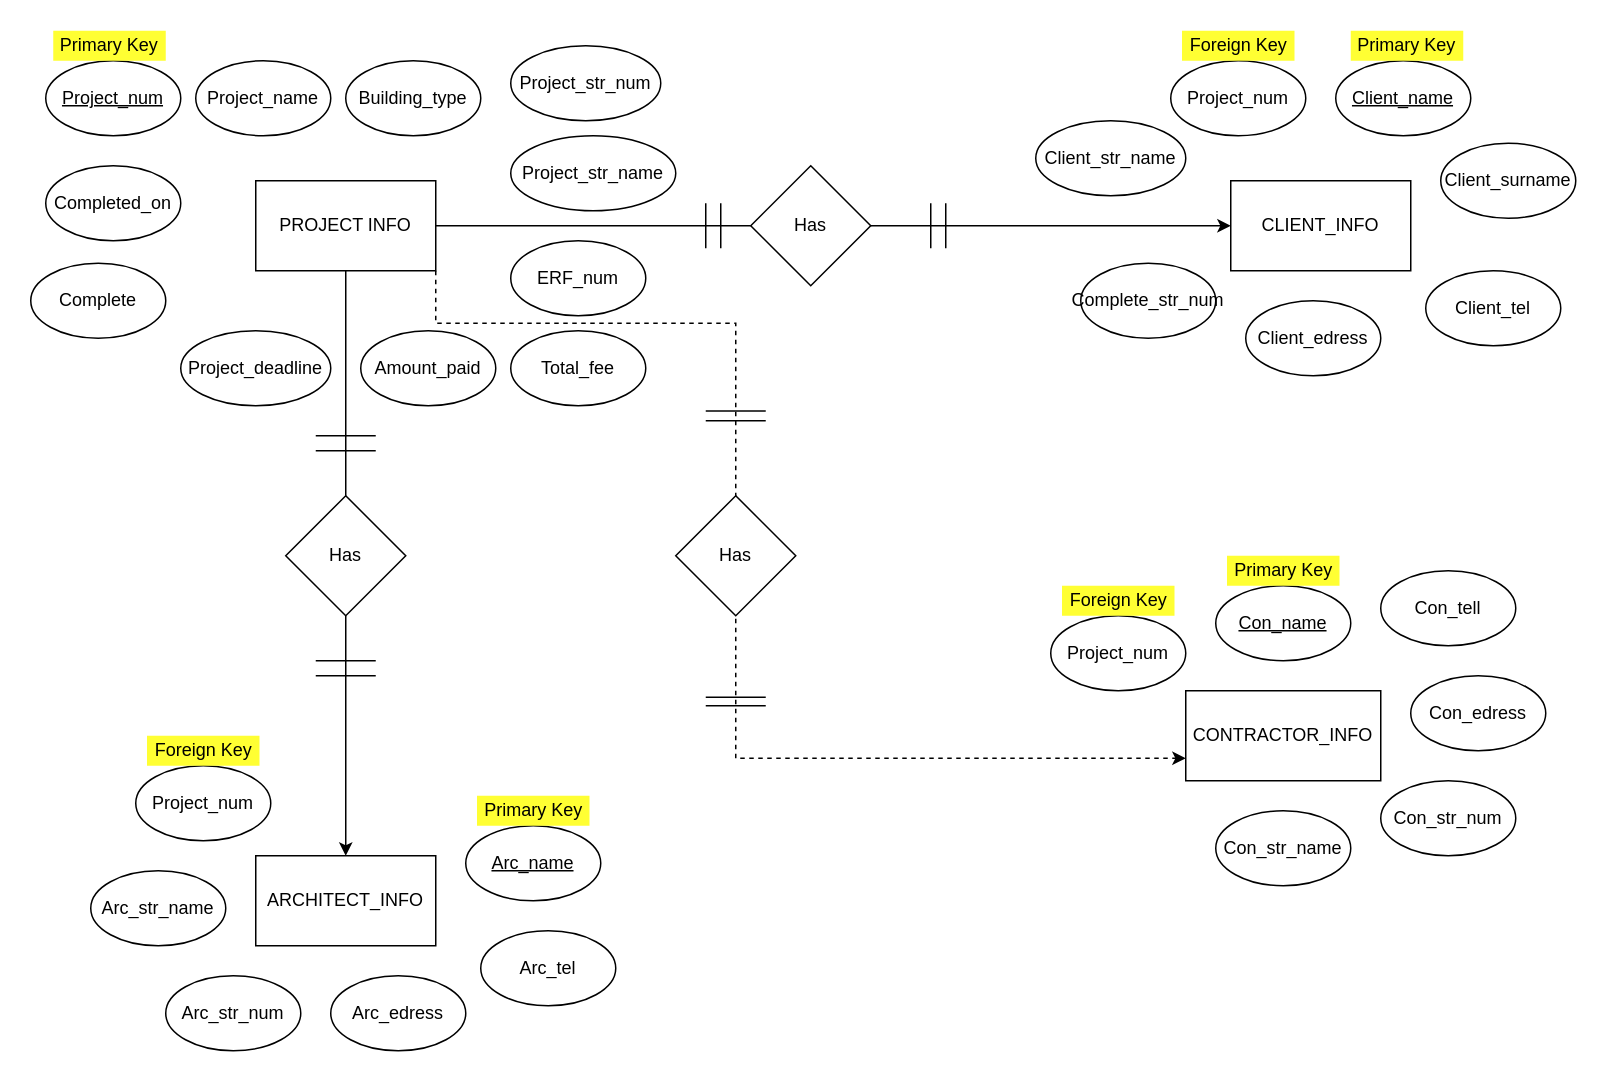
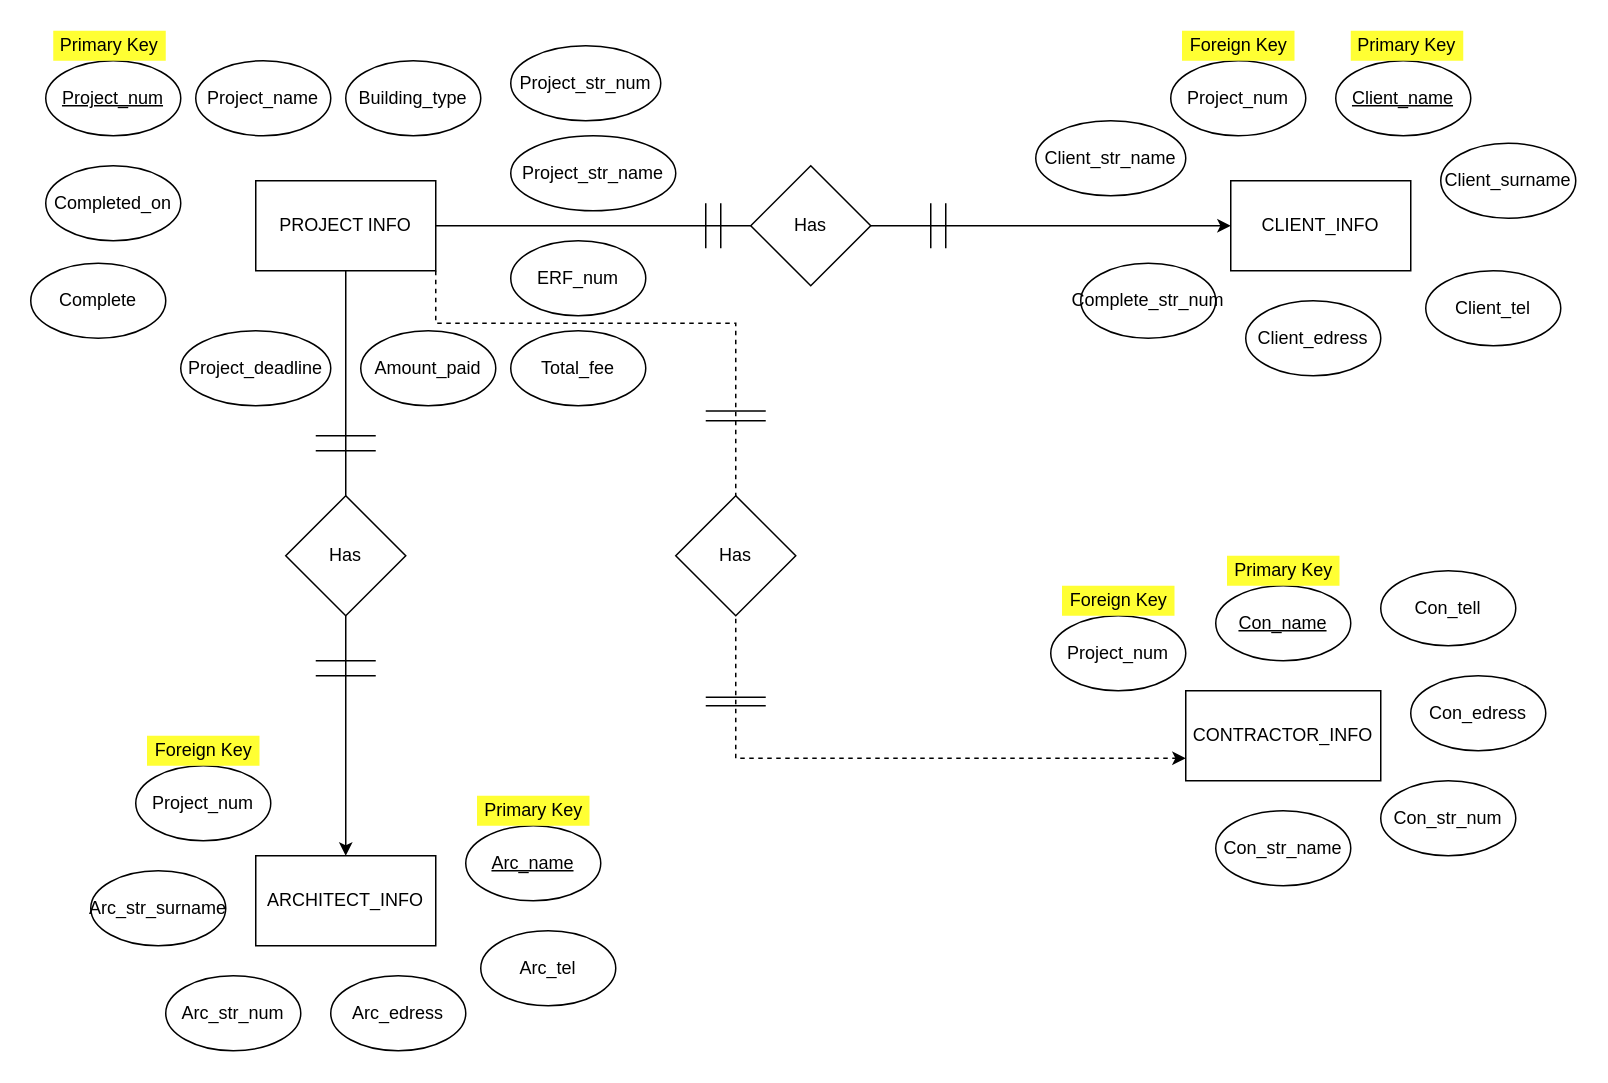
  <mxCell id="0" />
  <mxCell id="1" parent="0" />
  <mxCell id="2" style="edgeStyle=orthogonalEdgeStyle;rounded=0;orthogonalLoop=1;jettySize=auto;html=1;exitX=0.5;exitY=1;exitDx=0;exitDy=0;entryX=0.5;entryY=0;entryDx=0;entryDy=0;" parent="1" source="39" target="17" edge="1"><mxGeometry relative="1" as="geometry"><mxPoint x="229.706" y="480" as="targetPoint" /></mxGeometry></mxCell>
  <mxCell id="3" style="edgeStyle=orthogonalEdgeStyle;rounded=0;orthogonalLoop=1;jettySize=auto;html=1;exitX=1;exitY=1;exitDx=0;exitDy=0;entryX=0;entryY=0.75;entryDx=0;entryDy=0;dashed=1;" parent="1" source="5" target="23" edge="1"><mxGeometry relative="1" as="geometry"><mxPoint x="490" y="500" as="targetPoint" /><Array as="points"><mxPoint x="290" y="215" /><mxPoint x="490" y="215" /><mxPoint x="490" y="505" /></Array></mxGeometry></mxCell>
  <mxCell id="4" style="edgeStyle=orthogonalEdgeStyle;rounded=0;orthogonalLoop=1;jettySize=auto;html=1;exitX=1;exitY=0.5;exitDx=0;exitDy=0;entryX=0;entryY=0.5;entryDx=0;entryDy=0;" parent="1" source="37" target="29" edge="1"><mxGeometry relative="1" as="geometry"><mxPoint x="660" y="150.471" as="targetPoint" /><Array as="points"><mxPoint x="810" y="150" /></Array></mxGeometry></mxCell>
  <mxCell id="5" value="PROJECT INFO" style="rounded=0;whiteSpace=wrap;html=1;" parent="1" vertex="1"><mxGeometry x="170" y="120" width="120" height="60" as="geometry" /></mxCell>
  <mxCell id="6" value="Building_type" style="ellipse;whiteSpace=wrap;html=1;" parent="1" vertex="1"><mxGeometry x="230" y="40" width="90" height="50" as="geometry" /></mxCell>
  <mxCell id="7" value="&lt;u&gt;Project_num&lt;/u&gt;" style="ellipse;whiteSpace=wrap;html=1;" parent="1" vertex="1"><mxGeometry x="30" y="40" width="90" height="50" as="geometry" /></mxCell>
  <mxCell id="8" value="Project_str_num" style="ellipse;whiteSpace=wrap;html=1;" parent="1" vertex="1"><mxGeometry x="340" y="30" width="100" height="50" as="geometry" /></mxCell>
  <mxCell id="9" value="Project_str_name" style="ellipse;whiteSpace=wrap;html=1;" parent="1" vertex="1"><mxGeometry x="340" y="90" width="110" height="50" as="geometry" /></mxCell>
  <mxCell id="10" value="Complete" style="ellipse;whiteSpace=wrap;html=1;" parent="1" vertex="1"><mxGeometry x="20" y="175" width="90" height="50" as="geometry" /></mxCell>
  <mxCell id="11" value="Project_name" style="ellipse;whiteSpace=wrap;html=1;" parent="1" vertex="1"><mxGeometry x="130" y="40" width="90" height="50" as="geometry" /></mxCell>
  <mxCell id="12" value="Project_deadline" style="ellipse;whiteSpace=wrap;html=1;" parent="1" vertex="1"><mxGeometry x="120" y="220" width="100" height="50" as="geometry" /></mxCell>
  <mxCell id="13" value="Amount_paid" style="ellipse;whiteSpace=wrap;html=1;" parent="1" vertex="1"><mxGeometry x="240" y="220" width="90" height="50" as="geometry" /></mxCell>
  <mxCell id="14" value="Total_fee" style="ellipse;whiteSpace=wrap;html=1;" parent="1" vertex="1"><mxGeometry x="340" y="220" width="90" height="50" as="geometry" /></mxCell>
  <mxCell id="15" value="Completed_on" style="ellipse;whiteSpace=wrap;html=1;" parent="1" vertex="1"><mxGeometry x="30" y="110" width="90" height="50" as="geometry" /></mxCell>
  <mxCell id="16" value="ERF_num" style="ellipse;whiteSpace=wrap;html=1;" parent="1" vertex="1"><mxGeometry x="340" y="160" width="90" height="50" as="geometry" /></mxCell>
  <mxCell id="17" value="ARCHITECT_INFO" style="rounded=0;whiteSpace=wrap;html=1;" parent="1" vertex="1"><mxGeometry x="170" y="570" width="120" height="60" as="geometry" /></mxCell>
  <mxCell id="18" value="&lt;u&gt;Arc_name&lt;/u&gt;" style="ellipse;whiteSpace=wrap;html=1;" parent="1" vertex="1"><mxGeometry x="310" y="550" width="90" height="50" as="geometry" /></mxCell>
- <mxCell id="19" value="Arc_str_name" style="ellipse;whiteSpace=wrap;html=1;" parent="1" vertex="1"><mxGeometry x="60" y="580" width="90" height="50" as="geometry" /></mxCell>
+ <mxCell id="19" value="Arc_str_surname" style="ellipse;whiteSpace=wrap;html=1;" parent="1" vertex="1"><mxGeometry x="60" y="580" width="90" height="50" as="geometry" /></mxCell>
  <mxCell id="20" value="Arc_tel" style="ellipse;whiteSpace=wrap;html=1;" parent="1" vertex="1"><mxGeometry x="320" y="620" width="90" height="50" as="geometry" /></mxCell>
  <mxCell id="21" value="Arc_edress" style="ellipse;whiteSpace=wrap;html=1;" parent="1" vertex="1"><mxGeometry x="220" y="650" width="90" height="50" as="geometry" /></mxCell>
  <mxCell id="22" value="Arc_str_num" style="ellipse;whiteSpace=wrap;html=1;" parent="1" vertex="1"><mxGeometry x="110" y="650" width="90" height="50" as="geometry" /></mxCell>
  <mxCell id="23" value="CONTRACTOR_INFO" style="rounded=0;whiteSpace=wrap;html=1;" parent="1" vertex="1"><mxGeometry x="790" y="460" width="130" height="60" as="geometry" /></mxCell>
  <mxCell id="24" value="Con_tell" style="ellipse;whiteSpace=wrap;html=1;" parent="1" vertex="1"><mxGeometry x="920" y="380" width="90" height="50" as="geometry" /></mxCell>
  <mxCell id="25" value="&lt;u&gt;Con_name&lt;/u&gt;" style="ellipse;whiteSpace=wrap;html=1;" parent="1" vertex="1"><mxGeometry x="810" y="390" width="90" height="50" as="geometry" /></mxCell>
  <mxCell id="26" value="Con_str_name" style="ellipse;whiteSpace=wrap;html=1;" parent="1" vertex="1"><mxGeometry x="810" y="540" width="90" height="50" as="geometry" /></mxCell>
  <mxCell id="27" value="Con_str_num" style="ellipse;whiteSpace=wrap;html=1;" parent="1" vertex="1"><mxGeometry x="920" y="520" width="90" height="50" as="geometry" /></mxCell>
  <mxCell id="28" value="Con_edress" style="ellipse;whiteSpace=wrap;html=1;" parent="1" vertex="1"><mxGeometry x="940" y="450" width="90" height="50" as="geometry" /></mxCell>
  <mxCell id="29" value="CLIENT_INFO" style="rounded=0;whiteSpace=wrap;html=1;" parent="1" vertex="1"><mxGeometry x="820" y="120" width="120" height="60" as="geometry" /></mxCell>
  <mxCell id="30" value="&lt;u&gt;Client_name&lt;/u&gt;" style="ellipse;whiteSpace=wrap;html=1;" parent="1" vertex="1"><mxGeometry x="890" y="40" width="90" height="50" as="geometry" /></mxCell>
  <mxCell id="31" value="Project_num" style="ellipse;whiteSpace=wrap;html=1;" parent="1" vertex="1"><mxGeometry x="780" y="40" width="90" height="50" as="geometry" /></mxCell>
  <mxCell id="32" value="Client_surname" style="ellipse;whiteSpace=wrap;html=1;" parent="1" vertex="1"><mxGeometry x="960" y="95" width="90" height="50" as="geometry" /></mxCell>
  <mxCell id="33" value="Client_str_name" style="ellipse;whiteSpace=wrap;html=1;" parent="1" vertex="1"><mxGeometry x="690" y="80" width="100" height="50" as="geometry" /></mxCell>
  <mxCell id="34" value="Client_edress" style="ellipse;whiteSpace=wrap;html=1;" parent="1" vertex="1"><mxGeometry x="830" y="200" width="90" height="50" as="geometry" /></mxCell>
  <mxCell id="35" value="Client_tel" style="ellipse;whiteSpace=wrap;html=1;" parent="1" vertex="1"><mxGeometry x="950" y="180" width="90" height="50" as="geometry" /></mxCell>
  <mxCell id="36" value="Complete_str_num" style="ellipse;whiteSpace=wrap;html=1;" parent="1" vertex="1"><mxGeometry x="720" y="175" width="90" height="50" as="geometry" /></mxCell>
  <mxCell id="37" value="Has" style="rhombus;whiteSpace=wrap;html=1;" parent="1" vertex="1"><mxGeometry x="500" y="110" width="80" height="80" as="geometry" /></mxCell>
  <mxCell id="38" value="Has" style="rhombus;whiteSpace=wrap;html=1;" parent="1" vertex="1"><mxGeometry x="450" y="330" width="80" height="80" as="geometry" /></mxCell>
  <mxCell id="39" value="Has" style="rhombus;whiteSpace=wrap;html=1;" parent="1" vertex="1"><mxGeometry x="190" y="330" width="80" height="80" as="geometry" /></mxCell>
  <mxCell id="40" value="" style="endArrow=none;html=1;entryX=0;entryY=0.5;entryDx=0;entryDy=0;" parent="1" target="37" edge="1"><mxGeometry width="50" height="50" relative="1" as="geometry"><mxPoint x="290" y="150" as="sourcePoint" /><mxPoint x="340" y="105" as="targetPoint" /></mxGeometry></mxCell>
  <mxCell id="41" value="" style="endArrow=none;html=1;exitX=0.5;exitY=0;exitDx=0;exitDy=0;" parent="1" source="39" edge="1"><mxGeometry width="50" height="50" relative="1" as="geometry"><mxPoint x="230" y="320" as="sourcePoint" /><mxPoint x="230" y="180" as="targetPoint" /></mxGeometry></mxCell>
  <mxCell id="42" value="" style="endArrow=none;html=1;" parent="1" edge="1"><mxGeometry width="50" height="50" relative="1" as="geometry"><mxPoint x="210" y="300" as="sourcePoint" /><mxPoint x="250" y="300" as="targetPoint" /><Array as="points" /></mxGeometry></mxCell>
  <mxCell id="43" value="" style="endArrow=none;html=1;" parent="1" edge="1"><mxGeometry width="50" height="50" relative="1" as="geometry"><mxPoint x="210" y="290" as="sourcePoint" /><mxPoint x="250" y="290" as="targetPoint" /><Array as="points" /></mxGeometry></mxCell>
  <mxCell id="44" value="" style="endArrow=none;html=1;" parent="1" edge="1"><mxGeometry width="50" height="50" relative="1" as="geometry"><mxPoint x="210" y="450" as="sourcePoint" /><mxPoint x="250" y="450" as="targetPoint" /><Array as="points" /></mxGeometry></mxCell>
  <mxCell id="45" value="" style="endArrow=none;html=1;" parent="1" edge="1"><mxGeometry width="50" height="50" relative="1" as="geometry"><mxPoint x="210" y="440" as="sourcePoint" /><mxPoint x="250" y="440" as="targetPoint" /><Array as="points" /></mxGeometry></mxCell>
  <mxCell id="46" value="" style="endArrow=none;html=1;" parent="1" edge="1"><mxGeometry width="50" height="50" relative="1" as="geometry"><mxPoint x="470" y="280" as="sourcePoint" /><mxPoint x="510" y="280" as="targetPoint" /><Array as="points" /></mxGeometry></mxCell>
  <mxCell id="47" value="" style="endArrow=none;html=1;" parent="1" edge="1"><mxGeometry width="50" height="50" relative="1" as="geometry"><mxPoint x="470" y="273.57" as="sourcePoint" /><mxPoint x="510" y="273.57" as="targetPoint" /><Array as="points" /></mxGeometry></mxCell>
  <mxCell id="48" value="" style="endArrow=none;html=1;" parent="1" edge="1"><mxGeometry width="50" height="50" relative="1" as="geometry"><mxPoint x="470" y="470" as="sourcePoint" /><mxPoint x="510" y="470" as="targetPoint" /><Array as="points" /></mxGeometry></mxCell>
  <mxCell id="49" value="" style="endArrow=none;html=1;" parent="1" edge="1"><mxGeometry width="50" height="50" relative="1" as="geometry"><mxPoint x="470" y="464.29" as="sourcePoint" /><mxPoint x="510" y="464.29" as="targetPoint" /><Array as="points" /></mxGeometry></mxCell>
  <mxCell id="50" value="" style="endArrow=none;html=1;" parent="1" edge="1"><mxGeometry width="50" height="50" relative="1" as="geometry"><mxPoint x="620" y="135" as="sourcePoint" /><mxPoint x="620" y="165" as="targetPoint" /><Array as="points" /></mxGeometry></mxCell>
  <mxCell id="51" value="" style="endArrow=none;html=1;" parent="1" edge="1"><mxGeometry width="50" height="50" relative="1" as="geometry"><mxPoint x="630" y="165" as="sourcePoint" /><mxPoint x="630" y="135" as="targetPoint" /><Array as="points" /></mxGeometry></mxCell>
  <mxCell id="52" value="" style="endArrow=none;html=1;" parent="1" edge="1"><mxGeometry width="50" height="50" relative="1" as="geometry"><mxPoint x="470" y="135" as="sourcePoint" /><mxPoint x="470" y="165" as="targetPoint" /><Array as="points" /></mxGeometry></mxCell>
  <mxCell id="53" value="" style="endArrow=none;html=1;" parent="1" edge="1"><mxGeometry width="50" height="50" relative="1" as="geometry"><mxPoint x="480" y="165" as="sourcePoint" /><mxPoint x="480" y="135" as="targetPoint" /><Array as="points" /></mxGeometry></mxCell>
  <mxCell id="54" value="Project_num" style="ellipse;whiteSpace=wrap;html=1;" parent="1" vertex="1"><mxGeometry x="90" y="510" width="90" height="50" as="geometry" /></mxCell>
  <mxCell id="55" value="Project_num" style="ellipse;whiteSpace=wrap;html=1;" parent="1" vertex="1"><mxGeometry x="700" y="410" width="90" height="50" as="geometry" /></mxCell>
  <mxCell id="56" value="Primary Key" style="text;html=1;strokeColor=none;fillColor=#FFFF33;align=center;verticalAlign=middle;whiteSpace=wrap;rounded=0;" parent="1" vertex="1"><mxGeometry x="35" y="20" width="75" height="20" as="geometry" /></mxCell>
  <mxCell id="57" value="Foreign Key" style="text;html=1;strokeColor=none;fillColor=#FFFF33;align=center;verticalAlign=middle;whiteSpace=wrap;rounded=0;" parent="1" vertex="1"><mxGeometry x="787.5" y="20" width="75" height="20" as="geometry" /></mxCell>
  <mxCell id="58" value="Foreign Key" style="text;html=1;strokeColor=none;fillColor=#FFFF33;align=center;verticalAlign=middle;whiteSpace=wrap;rounded=0;" parent="1" vertex="1"><mxGeometry x="707.5" y="390" width="75" height="20" as="geometry" /></mxCell>
  <mxCell id="59" value="Foreign Key" style="text;html=1;strokeColor=none;fillColor=#FFFF33;align=center;verticalAlign=middle;whiteSpace=wrap;rounded=0;" parent="1" vertex="1"><mxGeometry x="97.5" y="490" width="75" height="20" as="geometry" /></mxCell>
  <mxCell id="60" value="Primary Key" style="text;html=1;strokeColor=none;fillColor=#FFFF33;align=center;verticalAlign=middle;whiteSpace=wrap;rounded=0;" vertex="1" parent="1"><mxGeometry x="900" y="20" width="75" height="20" as="geometry" /></mxCell>
  <mxCell id="61" value="Primary Key" style="text;html=1;strokeColor=none;fillColor=#FFFF33;align=center;verticalAlign=middle;whiteSpace=wrap;rounded=0;" vertex="1" parent="1"><mxGeometry x="817.5" y="370" width="75" height="20" as="geometry" /></mxCell>
  <mxCell id="62" value="Primary Key" style="text;html=1;strokeColor=none;fillColor=#FFFF33;align=center;verticalAlign=middle;whiteSpace=wrap;rounded=0;" vertex="1" parent="1"><mxGeometry x="317.5" y="530" width="75" height="20" as="geometry" /></mxCell>
